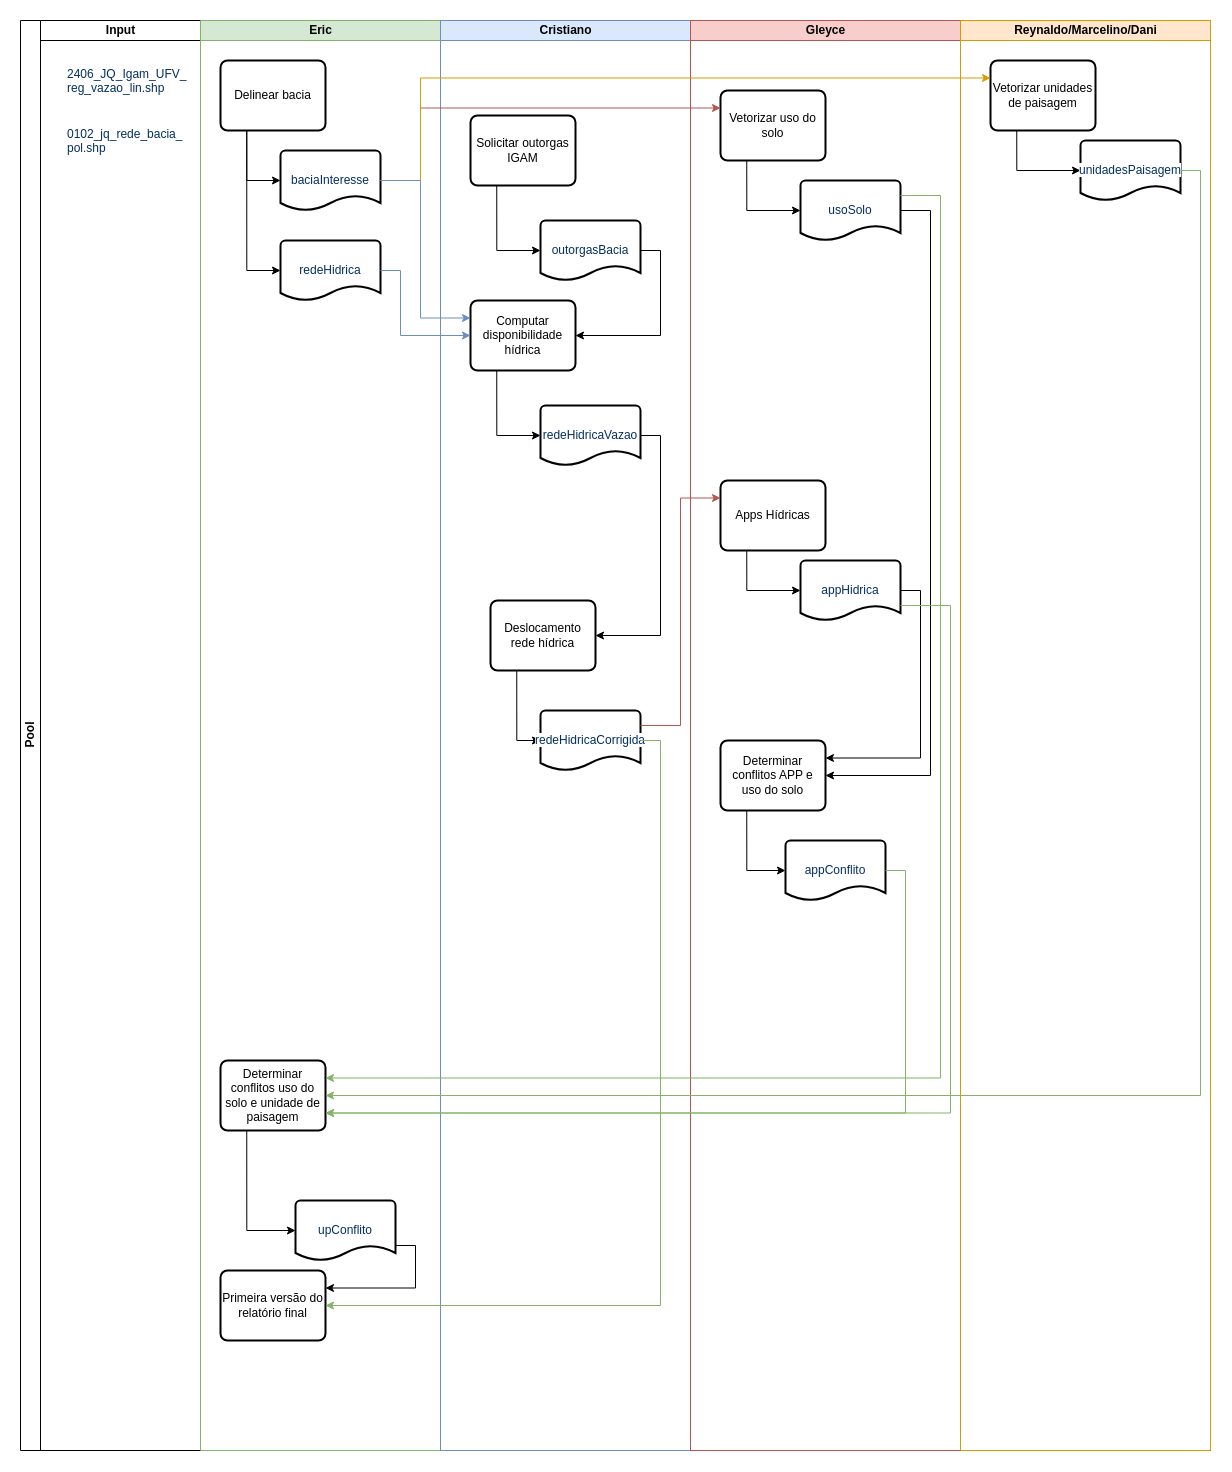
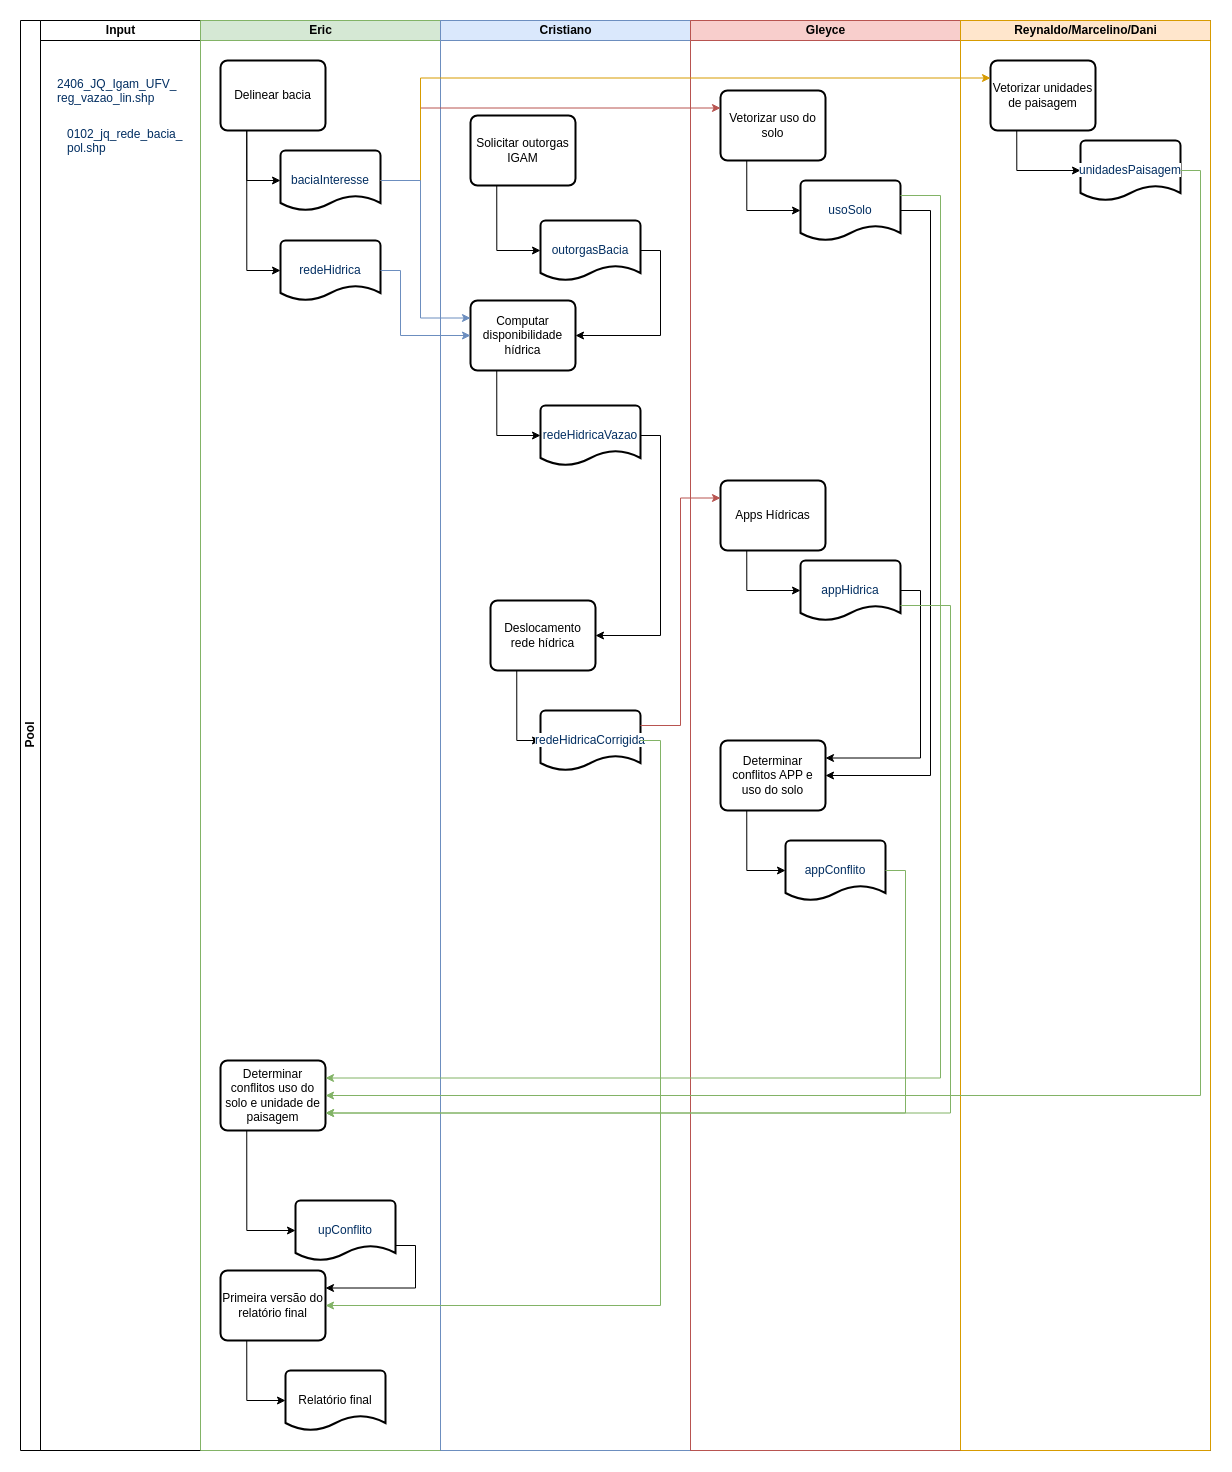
  <mxCell id="0" />
  <mxCell id="1" parent="0" />
  <mxCell id="2" value="Pool" style="swimlane;html=1;childLayout=stackLayout;resizeParent=1;resizeParentMax=0;startSize=20;horizontal=0;horizontalStack=1;" vertex="1" parent="1"><mxGeometry x="20" y="20" width="1190" height="1430" as="geometry" /></mxCell>
  <mxCell id="3" value="Input" style="swimlane;html=1;startSize=20;" vertex="1" parent="2"><mxGeometry x="20" width="160" height="1430" as="geometry" /></mxCell>
- <mxCell id="4" value="&lt;span style=&quot;color: rgb(3 , 47 , 98) ; font-family: , &amp;#34;consolas&amp;#34; , &amp;#34;liberation mono&amp;#34; , &amp;#34;menlo&amp;#34; , monospace ; font-size: 12px ; font-style: normal ; font-weight: 400 ; letter-spacing: normal ; text-indent: 0px ; text-transform: none ; word-spacing: 0px ; background-color: rgb(255 , 255 , 255) ; float: none ; display: inline&quot;&gt;2406_JQ_Igam_UFV_&lt;br&gt;reg_vazao_lin.shp&lt;/span&gt;" style="text;whiteSpace=wrap;html=1;" vertex="1" parent="3"><mxGeometry x="25" y="40" width="125" height="30" as="geometry" /></mxCell>
+ <mxCell id="4" value="&lt;span style=&quot;color: rgb(3 , 47 , 98) ; font-family: , &amp;#34;consolas&amp;#34; , &amp;#34;liberation mono&amp;#34; , &amp;#34;menlo&amp;#34; , monospace ; font-size: 12px ; font-style: normal ; font-weight: 400 ; letter-spacing: normal ; text-indent: 0px ; text-transform: none ; word-spacing: 0px ; background-color: rgb(255 , 255 , 255) ; float: none ; display: inline&quot;&gt;2406_JQ_Igam_UFV_&lt;br&gt;reg_vazao_lin.shp&lt;/span&gt;" style="text;whiteSpace=wrap;html=1;" vertex="1" parent="3"><mxGeometry x="15" y="50" width="125" height="30" as="geometry" /></mxCell>
  <mxCell id="5" value="&lt;span style=&quot;color: rgb(3 , 47 , 98) ; font-family: , &amp;#34;consolas&amp;#34; , &amp;#34;liberation mono&amp;#34; , &amp;#34;menlo&amp;#34; , monospace ; font-size: 12px ; font-style: normal ; font-weight: 400 ; letter-spacing: normal ; text-indent: 0px ; text-transform: none ; word-spacing: 0px ; background-color: rgb(255 , 255 , 255) ; float: none ; display: inline&quot;&gt;0102_jq_rede_bacia_&lt;br&gt;pol.shp&lt;/span&gt;" style="text;whiteSpace=wrap;html=1;" vertex="1" parent="3"><mxGeometry x="25" y="100" width="125" height="30" as="geometry" /></mxCell>
  <mxCell id="6" value="Eric" style="swimlane;html=1;startSize=20;fillColor=#d5e8d4;strokeColor=#82b366;" vertex="1" parent="2"><mxGeometry x="180" width="240" height="1430" as="geometry" /></mxCell>
  <mxCell id="7" style="edgeStyle=orthogonalEdgeStyle;rounded=0;orthogonalLoop=1;jettySize=auto;html=1;exitX=0.25;exitY=1;exitDx=0;exitDy=0;entryX=0;entryY=0.5;entryDx=0;entryDy=0;entryPerimeter=0;" edge="1" parent="6" source="16" target="17"><mxGeometry relative="1" as="geometry" /></mxCell>
  <mxCell id="8" style="edgeStyle=orthogonalEdgeStyle;rounded=0;orthogonalLoop=1;jettySize=auto;html=1;exitX=0.25;exitY=1;exitDx=0;exitDy=0;entryX=0;entryY=0.5;entryDx=0;entryDy=0;entryPerimeter=0;" edge="1" parent="6" source="16" target="18"><mxGeometry relative="1" as="geometry" /></mxCell>
  <mxCell id="9" style="edgeStyle=orthogonalEdgeStyle;rounded=0;orthogonalLoop=1;jettySize=auto;html=1;exitX=0.25;exitY=1;exitDx=0;exitDy=0;entryX=0;entryY=0.5;entryDx=0;entryDy=0;entryPerimeter=0;" edge="1" parent="6" source="12" target="15"><mxGeometry relative="1" as="geometry" /></mxCell>
+ <mxCell id="10" style="edgeStyle=orthogonalEdgeStyle;rounded=0;orthogonalLoop=1;jettySize=auto;html=1;exitX=0.25;exitY=1;exitDx=0;exitDy=0;entryX=0;entryY=0.5;entryDx=0;entryDy=0;entryPerimeter=0;" edge="1" parent="6" source="11" target="13"><mxGeometry relative="1" as="geometry" /></mxCell>
  <mxCell id="11" value="Primeira versão do relatório final" style="rounded=1;whiteSpace=wrap;html=1;absoluteArcSize=1;arcSize=14;strokeWidth=2;" vertex="1" parent="6"><mxGeometry x="20" y="1250" width="105" height="70" as="geometry" /></mxCell>
  <mxCell id="12" value="Determinar conflitos uso do solo e unidade de paisagem" style="rounded=1;whiteSpace=wrap;html=1;absoluteArcSize=1;arcSize=14;strokeWidth=2;" vertex="1" parent="6"><mxGeometry x="20" y="1040" width="105" height="70" as="geometry" /></mxCell>
+ <mxCell id="13" value="Relatório final" style="strokeWidth=2;html=1;shape=mxgraph.flowchart.document2;whiteSpace=wrap;size=0.25;" vertex="1" parent="6"><mxGeometry x="85" y="1350" width="100" height="60" as="geometry" /></mxCell>
  <mxCell id="14" style="edgeStyle=orthogonalEdgeStyle;rounded=0;orthogonalLoop=1;jettySize=auto;html=1;exitX=1;exitY=0.75;exitDx=0;exitDy=0;exitPerimeter=0;entryX=1;entryY=0.25;entryDx=0;entryDy=0;" edge="1" parent="6" source="15" target="11"><mxGeometry relative="1" as="geometry" /></mxCell>
  <mxCell id="15" value="&lt;font color=&quot;#032f62&quot;&gt;&lt;span style=&quot;background-color: rgb(255 , 255 , 255)&quot;&gt;upConflito&lt;/span&gt;&lt;/font&gt;" style="strokeWidth=2;html=1;shape=mxgraph.flowchart.document2;whiteSpace=wrap;size=0.25;" vertex="1" parent="6"><mxGeometry x="95" y="1180" width="100" height="60" as="geometry" /></mxCell>
  <mxCell id="16" value="Delinear bacia" style="rounded=1;whiteSpace=wrap;html=1;absoluteArcSize=1;arcSize=14;strokeWidth=2;" vertex="1" parent="6"><mxGeometry x="20" y="40" width="105" height="70" as="geometry" /></mxCell>
  <mxCell id="17" value="&lt;span style=&quot;color: rgb(3 , 47 , 98) ; font-family: , &amp;#34;consolas&amp;#34; , &amp;#34;liberation mono&amp;#34; , &amp;#34;menlo&amp;#34; , monospace ; font-size: 12px ; font-style: normal ; font-weight: 400 ; letter-spacing: normal ; text-indent: 0px ; text-transform: none ; word-spacing: 0px ; background-color: rgb(255 , 255 , 255) ; float: none ; display: inline&quot;&gt;baciaInteresse&lt;/span&gt;" style="strokeWidth=2;html=1;shape=mxgraph.flowchart.document2;whiteSpace=wrap;size=0.25;" vertex="1" parent="6"><mxGeometry x="80" y="130" width="100" height="60" as="geometry" /></mxCell>
  <mxCell id="18" value="&lt;span style=&quot;color: rgb(3 , 47 , 98) ; font-family: , &amp;#34;consolas&amp;#34; , &amp;#34;liberation mono&amp;#34; , &amp;#34;menlo&amp;#34; , monospace ; background-color: rgb(255 , 255 , 255)&quot;&gt;redeHidrica&lt;/span&gt;" style="strokeWidth=2;html=1;shape=mxgraph.flowchart.document2;whiteSpace=wrap;size=0.25;" vertex="1" parent="6"><mxGeometry x="80" y="220" width="100" height="60" as="geometry" /></mxCell>
  <mxCell id="19" value="Cristiano" style="swimlane;html=1;startSize=20;fillColor=#dae8fc;strokeColor=#6c8ebf;" vertex="1" parent="2"><mxGeometry x="420" width="250" height="1430" as="geometry" /></mxCell>
  <mxCell id="20" style="edgeStyle=orthogonalEdgeStyle;rounded=0;orthogonalLoop=1;jettySize=auto;html=1;exitX=0.25;exitY=1;exitDx=0;exitDy=0;entryX=0;entryY=0.5;entryDx=0;entryDy=0;entryPerimeter=0;" edge="1" parent="19" source="21" target="23"><mxGeometry relative="1" as="geometry" /></mxCell>
  <mxCell id="21" value="Computar disponibilidade hídrica" style="rounded=1;whiteSpace=wrap;html=1;absoluteArcSize=1;arcSize=14;strokeWidth=2;" vertex="1" parent="19"><mxGeometry x="30" y="280" width="105" height="70" as="geometry" /></mxCell>
  <mxCell id="22" style="edgeStyle=orthogonalEdgeStyle;rounded=0;orthogonalLoop=1;jettySize=auto;html=1;exitX=1;exitY=0.5;exitDx=0;exitDy=0;exitPerimeter=0;entryX=1;entryY=0.5;entryDx=0;entryDy=0;" edge="1" parent="19" source="23" target="29"><mxGeometry relative="1" as="geometry" /></mxCell>
  <mxCell id="23" value="&lt;span style=&quot;color: rgb(3 , 47 , 98) ; font-family: , &amp;#34;consolas&amp;#34; , &amp;#34;liberation mono&amp;#34; , &amp;#34;menlo&amp;#34; , monospace ; background-color: rgb(255 , 255 , 255)&quot;&gt;redeHidricaVazao&lt;br&gt;&lt;/span&gt;" style="strokeWidth=2;html=1;shape=mxgraph.flowchart.document2;whiteSpace=wrap;size=0.25;" vertex="1" parent="19"><mxGeometry x="100" y="385" width="100" height="60" as="geometry" /></mxCell>
  <mxCell id="24" style="edgeStyle=orthogonalEdgeStyle;rounded=0;orthogonalLoop=1;jettySize=auto;html=1;exitX=1;exitY=0.5;exitDx=0;exitDy=0;exitPerimeter=0;entryX=1;entryY=0.5;entryDx=0;entryDy=0;" edge="1" parent="19" source="25" target="21"><mxGeometry relative="1" as="geometry" /></mxCell>
  <mxCell id="25" value="&lt;font color=&quot;#032f62&quot;&gt;outorgasBacia&lt;/font&gt;" style="strokeWidth=2;html=1;shape=mxgraph.flowchart.document2;whiteSpace=wrap;size=0.25;" vertex="1" parent="19"><mxGeometry x="100" y="200" width="100" height="60" as="geometry" /></mxCell>
  <mxCell id="26" style="edgeStyle=orthogonalEdgeStyle;rounded=0;orthogonalLoop=1;jettySize=auto;html=1;exitX=0.25;exitY=1;exitDx=0;exitDy=0;entryX=0;entryY=0.5;entryDx=0;entryDy=0;entryPerimeter=0;" edge="1" parent="19" source="27" target="25"><mxGeometry relative="1" as="geometry" /></mxCell>
  <mxCell id="27" value="Solicitar outorgas IGAM" style="rounded=1;whiteSpace=wrap;html=1;absoluteArcSize=1;arcSize=14;strokeWidth=2;" vertex="1" parent="19"><mxGeometry x="30" y="95" width="105" height="70" as="geometry" /></mxCell>
  <mxCell id="28" style="edgeStyle=orthogonalEdgeStyle;rounded=0;orthogonalLoop=1;jettySize=auto;html=1;exitX=0.25;exitY=1;exitDx=0;exitDy=0;entryX=0;entryY=0.5;entryDx=0;entryDy=0;entryPerimeter=0;" edge="1" parent="19" source="29" target="30"><mxGeometry relative="1" as="geometry" /></mxCell>
  <mxCell id="29" value="Deslocamento rede hídrica" style="rounded=1;whiteSpace=wrap;html=1;absoluteArcSize=1;arcSize=14;strokeWidth=2;" vertex="1" parent="19"><mxGeometry x="50" y="580" width="105" height="70" as="geometry" /></mxCell>
  <mxCell id="30" value="&lt;span style=&quot;color: rgb(3 , 47 , 98) ; font-family: , &amp;#34;consolas&amp;#34; , &amp;#34;liberation mono&amp;#34; , &amp;#34;menlo&amp;#34; , monospace ; background-color: rgb(255 , 255 , 255)&quot;&gt;redeHidricaCorrigida&lt;br&gt;&lt;/span&gt;" style="strokeWidth=2;html=1;shape=mxgraph.flowchart.document2;whiteSpace=wrap;size=0.25;" vertex="1" parent="19"><mxGeometry x="100" y="690" width="100" height="60" as="geometry" /></mxCell>
  <mxCell id="31" value="Gleyce" style="swimlane;html=1;startSize=20;fillColor=#f8cecc;strokeColor=#b85450;" vertex="1" parent="2"><mxGeometry x="670" width="270" height="1430" as="geometry" /></mxCell>
  <mxCell id="32" style="edgeStyle=orthogonalEdgeStyle;rounded=0;orthogonalLoop=1;jettySize=auto;html=1;exitX=0.25;exitY=1;exitDx=0;exitDy=0;entryX=0;entryY=0.5;entryDx=0;entryDy=0;entryPerimeter=0;" edge="1" parent="31" source="36" target="42"><mxGeometry relative="1" as="geometry" /></mxCell>
  <mxCell id="33" value="&lt;span style=&quot;color: rgb(3 , 47 , 98) ; font-family: , &amp;#34;consolas&amp;#34; , &amp;#34;liberation mono&amp;#34; , &amp;#34;menlo&amp;#34; , monospace ; background-color: rgb(255 , 255 , 255)&quot;&gt;appConflito&lt;/span&gt;" style="strokeWidth=2;html=1;shape=mxgraph.flowchart.document2;whiteSpace=wrap;size=0.25;" vertex="1" parent="31"><mxGeometry x="95" y="820" width="100" height="60" as="geometry" /></mxCell>
  <mxCell id="34" style="edgeStyle=orthogonalEdgeStyle;rounded=0;orthogonalLoop=1;jettySize=auto;html=1;exitX=0.25;exitY=1;exitDx=0;exitDy=0;entryX=0;entryY=0.5;entryDx=0;entryDy=0;entryPerimeter=0;" edge="1" parent="31" source="35" target="33"><mxGeometry relative="1" as="geometry" /></mxCell>
  <mxCell id="35" value="Determinar conflitos APP e uso do solo" style="rounded=1;whiteSpace=wrap;html=1;absoluteArcSize=1;arcSize=14;strokeWidth=2;" vertex="1" parent="31"><mxGeometry x="30" y="720" width="105" height="70" as="geometry" /></mxCell>
  <mxCell id="36" value="Apps Hídricas" style="rounded=1;whiteSpace=wrap;html=1;absoluteArcSize=1;arcSize=14;strokeWidth=2;" vertex="1" parent="31"><mxGeometry x="30" y="460" width="105" height="70" as="geometry" /></mxCell>
  <mxCell id="37" style="edgeStyle=orthogonalEdgeStyle;rounded=0;orthogonalLoop=1;jettySize=auto;html=1;exitX=0.25;exitY=1;exitDx=0;exitDy=0;entryX=0;entryY=0.5;entryDx=0;entryDy=0;entryPerimeter=0;" edge="1" parent="31" source="38" target="40"><mxGeometry relative="1" as="geometry" /></mxCell>
  <mxCell id="38" value="Vetorizar uso do solo" style="rounded=1;whiteSpace=wrap;html=1;absoluteArcSize=1;arcSize=14;strokeWidth=2;" vertex="1" parent="31"><mxGeometry x="30" y="70" width="105" height="70" as="geometry" /></mxCell>
  <mxCell id="39" style="edgeStyle=orthogonalEdgeStyle;rounded=0;orthogonalLoop=1;jettySize=auto;html=1;exitX=1;exitY=0.5;exitDx=0;exitDy=0;exitPerimeter=0;entryX=1;entryY=0.5;entryDx=0;entryDy=0;" edge="1" parent="31" source="40" target="35"><mxGeometry relative="1" as="geometry"><Array as="points"><mxPoint x="240" y="190" /><mxPoint x="240" y="755" /></Array></mxGeometry></mxCell>
  <mxCell id="40" value="&lt;span style=&quot;color: rgb(3 , 47 , 98) ; font-family: , &amp;#34;consolas&amp;#34; , &amp;#34;liberation mono&amp;#34; , &amp;#34;menlo&amp;#34; , monospace ; background-color: rgb(255 , 255 , 255)&quot;&gt;usoSolo&lt;br&gt;&lt;/span&gt;" style="strokeWidth=2;html=1;shape=mxgraph.flowchart.document2;whiteSpace=wrap;size=0.25;" vertex="1" parent="31"><mxGeometry x="110" y="160" width="100" height="60" as="geometry" /></mxCell>
  <mxCell id="41" style="edgeStyle=orthogonalEdgeStyle;rounded=0;orthogonalLoop=1;jettySize=auto;html=1;exitX=1;exitY=0.5;exitDx=0;exitDy=0;exitPerimeter=0;entryX=1;entryY=0.25;entryDx=0;entryDy=0;" edge="1" parent="31" source="42" target="35"><mxGeometry relative="1" as="geometry" /></mxCell>
  <mxCell id="42" value="&lt;span style=&quot;color: rgb(3 , 47 , 98) ; font-family: , &amp;#34;consolas&amp;#34; , &amp;#34;liberation mono&amp;#34; , &amp;#34;menlo&amp;#34; , monospace ; background-color: rgb(255 , 255 , 255)&quot;&gt;appHidrica&lt;br&gt;&lt;/span&gt;" style="strokeWidth=2;html=1;shape=mxgraph.flowchart.document2;whiteSpace=wrap;size=0.25;" vertex="1" parent="31"><mxGeometry x="110" y="540" width="100" height="60" as="geometry" /></mxCell>
  <mxCell id="43" value="Reynaldo/Marcelino/Dani" style="swimlane;html=1;startSize=20;fillColor=#ffe6cc;strokeColor=#d79b00;" vertex="1" parent="2"><mxGeometry x="940" width="250" height="1430" as="geometry" /></mxCell>
  <mxCell id="44" style="edgeStyle=orthogonalEdgeStyle;rounded=0;orthogonalLoop=1;jettySize=auto;html=1;exitX=0.25;exitY=1;exitDx=0;exitDy=0;entryX=0;entryY=0.5;entryDx=0;entryDy=0;entryPerimeter=0;" edge="1" parent="43" source="45" target="46"><mxGeometry relative="1" as="geometry" /></mxCell>
  <mxCell id="45" value="Vetorizar unidades de paisagem" style="rounded=1;whiteSpace=wrap;html=1;absoluteArcSize=1;arcSize=14;strokeWidth=2;" vertex="1" parent="43"><mxGeometry x="30" y="40" width="105" height="70" as="geometry" /></mxCell>
  <mxCell id="46" value="&lt;span style=&quot;color: rgb(3 , 47 , 98) ; font-family: , &amp;#34;consolas&amp;#34; , &amp;#34;liberation mono&amp;#34; , &amp;#34;menlo&amp;#34; , monospace ; background-color: rgb(255 , 255 , 255)&quot;&gt;unidadesPaisagem&lt;br&gt;&lt;/span&gt;" style="strokeWidth=2;html=1;shape=mxgraph.flowchart.document2;whiteSpace=wrap;size=0.25;" vertex="1" parent="43"><mxGeometry x="120" y="120" width="100" height="60" as="geometry" /></mxCell>
  <mxCell id="47" style="edgeStyle=orthogonalEdgeStyle;rounded=0;orthogonalLoop=1;jettySize=auto;html=1;exitX=1;exitY=0.5;exitDx=0;exitDy=0;exitPerimeter=0;entryX=0;entryY=0.5;entryDx=0;entryDy=0;fillColor=#dae8fc;strokeColor=#6c8ebf;" edge="1" parent="2" source="18" target="21"><mxGeometry relative="1" as="geometry"><Array as="points"><mxPoint x="380" y="250" /><mxPoint x="380" y="315" /></Array></mxGeometry></mxCell>
  <mxCell id="48" style="edgeStyle=orthogonalEdgeStyle;rounded=0;orthogonalLoop=1;jettySize=auto;html=1;exitX=1;exitY=0.5;exitDx=0;exitDy=0;exitPerimeter=0;entryX=0;entryY=0.25;entryDx=0;entryDy=0;fillColor=#f8cecc;strokeColor=#b85450;" edge="1" parent="2" source="17" target="38"><mxGeometry relative="1" as="geometry"><Array as="points"><mxPoint x="400" y="160" /><mxPoint x="400" y="88" /></Array></mxGeometry></mxCell>
  <mxCell id="49" style="edgeStyle=orthogonalEdgeStyle;rounded=0;orthogonalLoop=1;jettySize=auto;html=1;exitX=1;exitY=0.5;exitDx=0;exitDy=0;exitPerimeter=0;entryX=0;entryY=0.25;entryDx=0;entryDy=0;fillColor=#ffe6cc;strokeColor=#d79b00;" edge="1" parent="2" source="17" target="45"><mxGeometry relative="1" as="geometry"><Array as="points"><mxPoint x="400" y="160" /><mxPoint x="400" y="58" /></Array></mxGeometry></mxCell>
  <mxCell id="50" style="edgeStyle=orthogonalEdgeStyle;rounded=0;orthogonalLoop=1;jettySize=auto;html=1;exitX=1;exitY=0.5;exitDx=0;exitDy=0;exitPerimeter=0;entryX=1;entryY=0.5;entryDx=0;entryDy=0;fillColor=#d5e8d4;strokeColor=#82b366;" edge="1" parent="2" source="46" target="12"><mxGeometry relative="1" as="geometry" /></mxCell>
  <mxCell id="51" style="edgeStyle=orthogonalEdgeStyle;rounded=0;orthogonalLoop=1;jettySize=auto;html=1;exitX=1;exitY=0.5;exitDx=0;exitDy=0;exitPerimeter=0;entryX=0;entryY=0.25;entryDx=0;entryDy=0;fillColor=#dae8fc;strokeColor=#6c8ebf;" edge="1" parent="2" source="17" target="21"><mxGeometry relative="1" as="geometry"><Array as="points"><mxPoint x="400" y="160" /><mxPoint x="400" y="298" /></Array></mxGeometry></mxCell>
  <mxCell id="52" style="edgeStyle=orthogonalEdgeStyle;rounded=0;orthogonalLoop=1;jettySize=auto;html=1;exitX=1;exitY=0.25;exitDx=0;exitDy=0;exitPerimeter=0;entryX=1;entryY=0.25;entryDx=0;entryDy=0;fillColor=#d5e8d4;strokeColor=#82b366;" edge="1" parent="2" source="40" target="12"><mxGeometry relative="1" as="geometry"><Array as="points"><mxPoint x="920" y="175" /><mxPoint x="920" y="1058" /></Array></mxGeometry></mxCell>
  <mxCell id="53" style="edgeStyle=orthogonalEdgeStyle;rounded=0;orthogonalLoop=1;jettySize=auto;html=1;exitX=1;exitY=0.25;exitDx=0;exitDy=0;exitPerimeter=0;entryX=0;entryY=0.25;entryDx=0;entryDy=0;fillColor=#f8cecc;strokeColor=#b85450;" edge="1" parent="2" source="30" target="36"><mxGeometry relative="1" as="geometry" /></mxCell>
  <mxCell id="54" style="edgeStyle=orthogonalEdgeStyle;rounded=0;orthogonalLoop=1;jettySize=auto;html=1;exitX=1;exitY=0.5;exitDx=0;exitDy=0;exitPerimeter=0;entryX=1;entryY=0.5;entryDx=0;entryDy=0;fillColor=#d5e8d4;strokeColor=#82b366;" edge="1" parent="2" source="30" target="11"><mxGeometry relative="1" as="geometry" /></mxCell>
  <mxCell id="55" style="edgeStyle=orthogonalEdgeStyle;rounded=0;orthogonalLoop=1;jettySize=auto;html=1;exitX=1;exitY=0.5;exitDx=0;exitDy=0;exitPerimeter=0;entryX=1;entryY=0.75;entryDx=0;entryDy=0;fillColor=#d5e8d4;strokeColor=#82b366;" edge="1" parent="2" source="33" target="12"><mxGeometry relative="1" as="geometry"><Array as="points"><mxPoint x="885" y="850" /><mxPoint x="885" y="1093" /></Array></mxGeometry></mxCell>
  <mxCell id="56" style="edgeStyle=orthogonalEdgeStyle;rounded=0;orthogonalLoop=1;jettySize=auto;html=1;exitX=1;exitY=0.75;exitDx=0;exitDy=0;exitPerimeter=0;entryX=1;entryY=0.75;entryDx=0;entryDy=0;fillColor=#d5e8d4;strokeColor=#82b366;" edge="1" parent="2" source="42" target="12"><mxGeometry relative="1" as="geometry"><Array as="points"><mxPoint x="930" y="585" /><mxPoint x="930" y="1093" /></Array></mxGeometry></mxCell>
